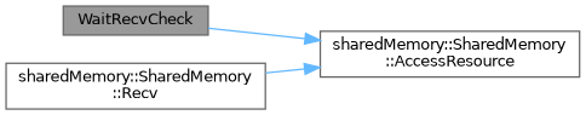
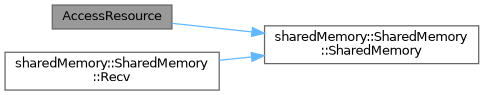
  digraph {
    rankdir=LR
    node [color=grey40 fillcolor=white fontname=Helvetica fontsize=10 shape=box style=filled]
    edge [color=steelblue1 fontname=Helvetica fontsize=10 labelfontname=Helvetica labelfontsize=10 style=solid]
-   n1 [color=gray40 fillcolor=grey60 fontcolor=black height=0.2 label=WaitRecvCheck width=0.4]
-   n2 [height=0.2 label="sharedMemory::SharedMemory\l::AccessResource" width=0.4]
+   n1 [color=gray40 fillcolor=grey60 fontcolor=black height=0.2 label=AccessResource width=0.4]
+   n2 [height=0.2 label="sharedMemory::SharedMemory\l::SharedMemory" width=0.4]
    n3 [height=0.2 label="sharedMemory::SharedMemory\l::Recv" width=0.4]
    n1 -> n2
    n3 -> n2
  }
